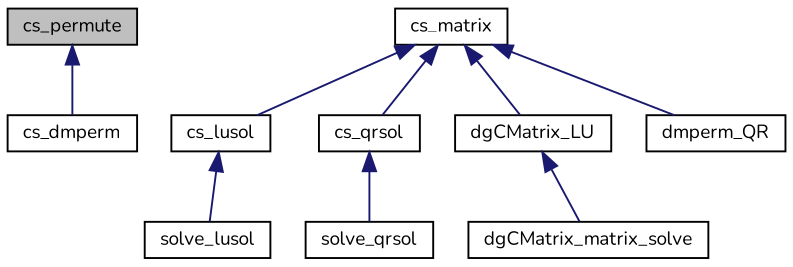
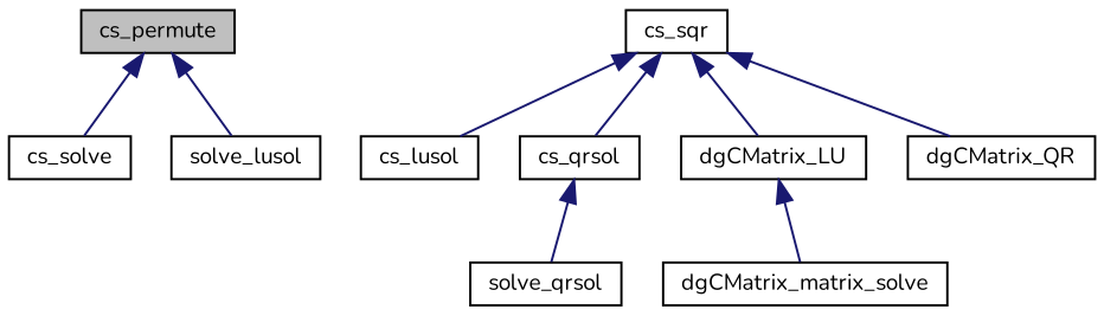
  digraph {
    fontname=Nunito
    rankdir=TB
    node [color=black fillcolor=white fontname=Nunito fontsize=10 shape=record style=filled]
    edge [color=midnightblue dir=back fontname=Nunito fontsize=10 labelfontname=FreeSans labelfontsize=10 style=solid]
    n1 [fillcolor=grey75 fontcolor=black height=0.2 label=cs_permute width=0.4]
-   n2 [height=0.2 label=cs_dmperm width=0.4]
-   n3 [height=0.2 label=cs_matrix width=0.4]
+   n2 [height=0.2 label=cs_solve width=0.4]
+   n3 [height=0.2 label=cs_sqr width=0.4]
    n4 [height=0.2 label=cs_lusol width=0.4]
    n5 [height=0.2 label=cs_qrsol width=0.4]
    n6 [height=0.2 label=dgCMatrix_LU width=0.4]
-   n7 [height=0.2 label=dmperm_QR width=0.4]
+   n7 [height=0.2 label=dgCMatrix_QR width=0.4]
    n8 [height=0.2 label=solve_lusol width=0.4]
    n9 [height=0.2 label=solve_qrsol width=0.4]
    n10 [height=0.2 label=dgCMatrix_matrix_solve width=0.4]
    n1 -> n2
    n3 -> n4
    n3 -> n5
    n3 -> n6
    n3 -> n7
-   n4 -> n8
+   n1 -> n8
    n5 -> n9
    n6 -> n10
  }
